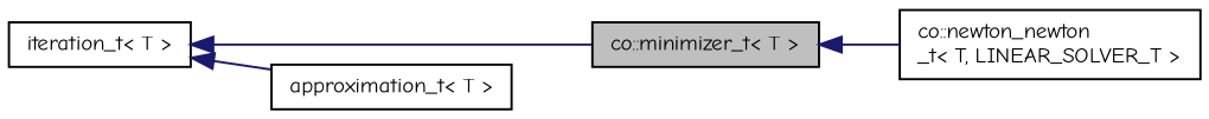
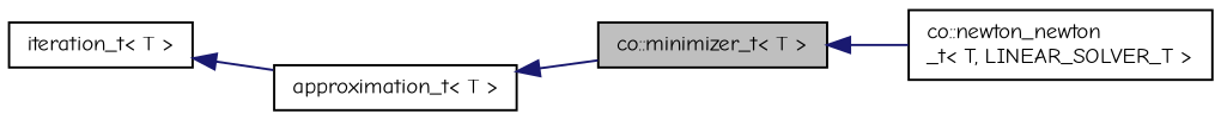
  digraph {
    fontname="Comic Neue"
    rankdir=LR
    node [color=black fillcolor=white fontname="Comic Neue" fontsize=10 shape=record style=filled]
    edge [color=midnightblue dir=back fontname="Comic Neue" fontsize=10 labelfontname=Helvetica labelfontsize=10 style=solid]
    n1 [fillcolor=grey75 fontcolor=black height=0.2 label="co::minimizer_t\< T \>" width=0.4]
    n2 [height=0.2 label="co::newton_newton\l_t\< T, LINEAR_SOLVER_T \>" width=0.4]
    n3 [height=0.2 label="approximation_t\< T \>" width=0.4]
    n4 [height=0.2 label="iteration_t\< T \>" width=0.4]
    n1 -> n2
-   n4 -> n1
+   n3 -> n1
    n4 -> n3
  }
